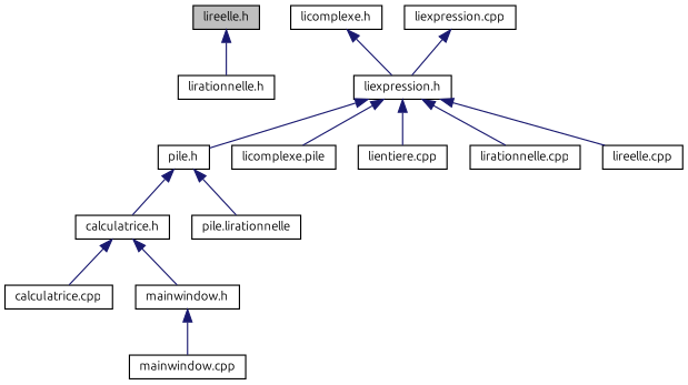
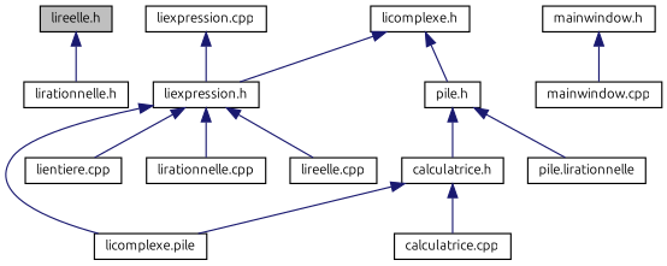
  digraph {
    fontname=Ubuntu
    node [color=black fillcolor=white fontname=Ubuntu fontsize=10 shape=record style=filled]
    edge [color=midnightblue dir=back fontname=Ubuntu fontsize=10 labelfontname=Helvetica labelfontsize=10 style=solid]
    n1 [fillcolor=grey75 fontcolor=black height=0.2 label="lireelle.h" width=0.4]
    n2 [height=0.2 label="lirationnelle.h" width=0.4]
    n3 [height=0.2 label="licomplexe.h" width=0.4]
    n4 [height=0.2 label="liexpression.h" width=0.4]
    n5 [height=0.2 label="pile.h" width=0.4]
    n6 [height=0.2 label="licomplexe.pile" width=0.4]
    n7 [height=0.2 label="lientiere.cpp" width=0.4]
    n8 [height=0.2 label="lirationnelle.cpp" width=0.4]
    n9 [height=0.2 label="lireelle.cpp" width=0.4]
    n10 [height=0.2 label="calculatrice.h" width=0.4]
    n11 [height=0.2 label="pile.lirationnelle" width=0.4]
    n12 [height=0.2 label="liexpression.cpp" width=0.4]
    n13 [height=0.2 label="calculatrice.cpp" width=0.4]
    n14 [height=0.2 label="mainwindow.h" width=0.4]
    n15 [height=0.2 label="mainwindow.cpp" width=0.4]
    n1 -> n2
    n3 -> n4
-   n4 -> n5
+   n3 -> n5
    n4 -> n6
    n4 -> n7
    n4 -> n8
    n4 -> n9
    n5 -> n10
    n5 -> n11
    n10 -> n13
-   n10 -> n14
+   n10 -> n6
    n12 -> n4
    n14 -> n15
  }
